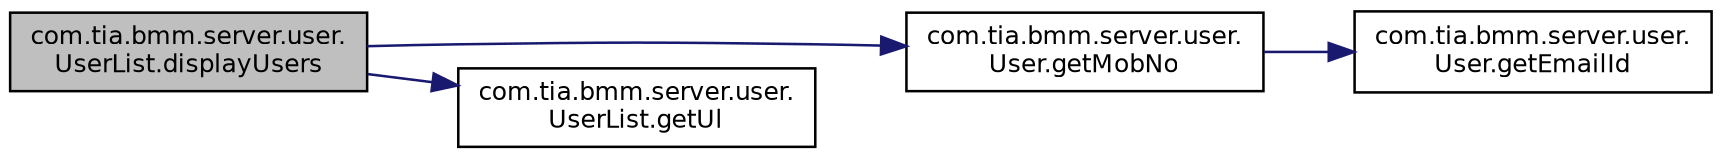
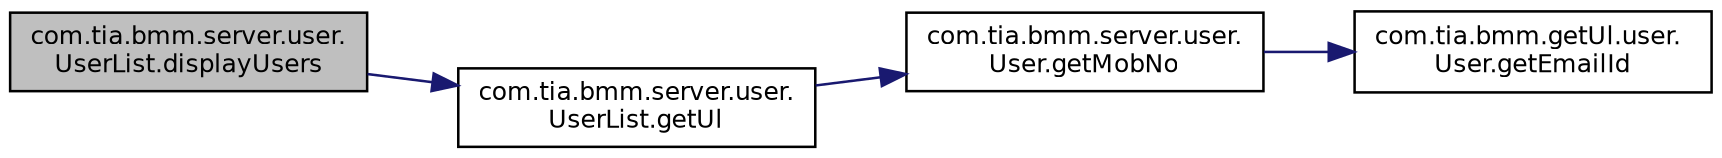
  digraph {
    rankdir=LR
    node [color=black fillcolor=white fontname=Helvetica fontsize=10 shape=record style=filled]
    edge [color=midnightblue fontname=Helvetica fontsize=10 labelfontname=Helvetica labelfontsize=10 style=solid]
    n1 [fillcolor=grey75 fontcolor=black height=0.2 label="com.tia.bmm.server.user.\lUserList.displayUsers" width=0.4]
    n2 [height=0.2 label="com.tia.bmm.server.user.\lUser.getMobNo" width=0.4]
    n3 [height=0.2 label="com.tia.bmm.server.user.\lUserList.getUl" width=0.4]
-   n4 [height=0.2 label="com.tia.bmm.server.user.\lUser.getEmailId" width=0.4]
-   n1 -> n2
+   n4 [height=0.2 label="com.tia.bmm.getUl.user.\lUser.getEmailId" width=0.4]
+   n3 -> n2
    n1 -> n3
    n2 -> n4
  }
